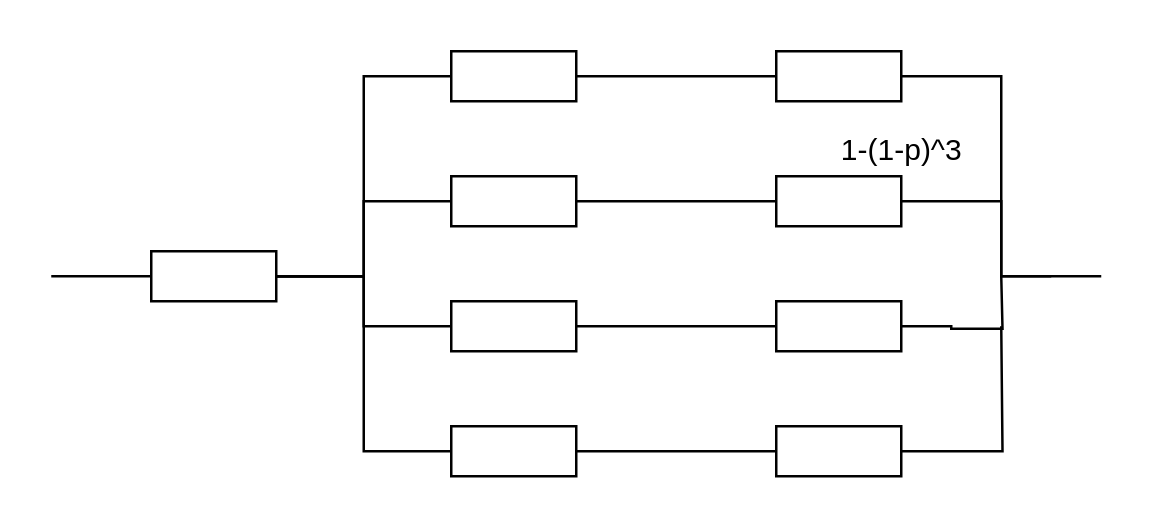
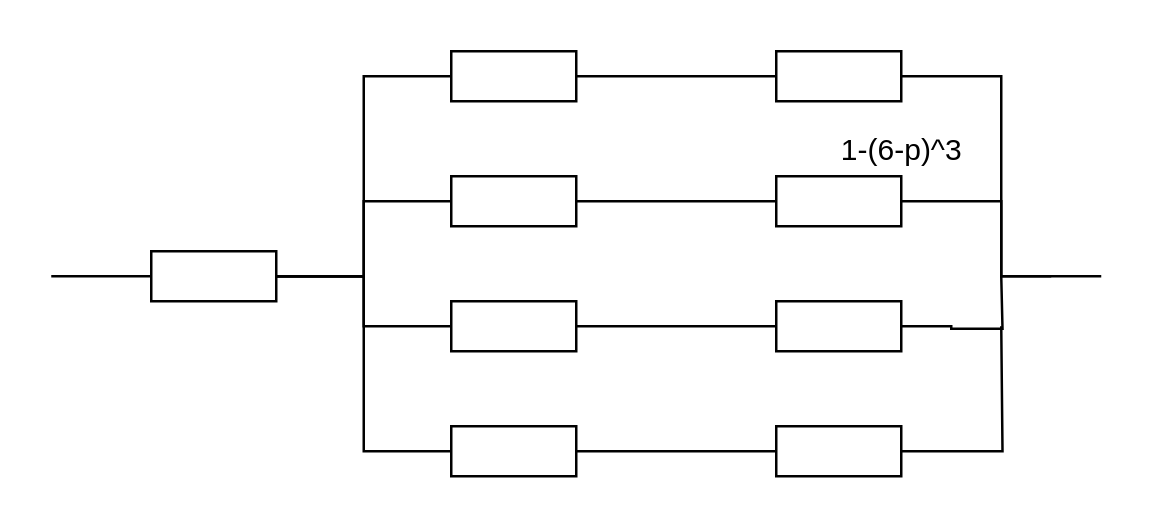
  <mxCell id="0" />
  <mxCell id="1" parent="0" />
  <mxCell id="2" style="edgeStyle=orthogonalEdgeStyle;rounded=0;orthogonalLoop=1;jettySize=auto;html=1;entryX=0;entryY=0.5;entryDx=0;entryDy=0;startArrow=none;startFill=0;endArrow=none;endFill=0;" edge="1" parent="1" source="7" target="9"><mxGeometry relative="1" as="geometry" /></mxCell>
  <mxCell id="3" style="edgeStyle=orthogonalEdgeStyle;rounded=0;orthogonalLoop=1;jettySize=auto;html=1;entryX=0;entryY=0.5;entryDx=0;entryDy=0;startArrow=none;startFill=0;endArrow=none;endFill=0;" edge="1" parent="1" source="7" target="15"><mxGeometry relative="1" as="geometry" /></mxCell>
  <mxCell id="4" style="edgeStyle=orthogonalEdgeStyle;rounded=0;orthogonalLoop=1;jettySize=auto;html=1;entryX=0;entryY=0.5;entryDx=0;entryDy=0;startArrow=none;startFill=0;endArrow=none;endFill=0;" edge="1" parent="1" source="7" target="17"><mxGeometry relative="1" as="geometry" /></mxCell>
  <mxCell id="5" style="edgeStyle=orthogonalEdgeStyle;rounded=0;orthogonalLoop=1;jettySize=auto;html=1;entryX=0;entryY=0.5;entryDx=0;entryDy=0;startArrow=none;startFill=0;endArrow=none;endFill=0;" edge="1" parent="1" source="7" target="21"><mxGeometry relative="1" as="geometry" /></mxCell>
  <mxCell id="6" style="edgeStyle=orthogonalEdgeStyle;rounded=0;orthogonalLoop=1;jettySize=auto;html=1;startArrow=none;startFill=0;endArrow=none;endFill=0;" edge="1" parent="1" source="7"><mxGeometry relative="1" as="geometry"><mxPoint y="110" as="targetPoint" x="20" /></mxGeometry></mxCell>
  <mxCell id="7" value="" style="rounded=0;whiteSpace=wrap;html=1;" vertex="1" parent="1"><mxGeometry x="60" y="100" width="50" height="20" as="geometry" /></mxCell>
  <mxCell id="8" style="edgeStyle=orthogonalEdgeStyle;rounded=0;orthogonalLoop=1;jettySize=auto;html=1;startArrow=none;startFill=0;endArrow=none;endFill=0;" edge="1" parent="1" source="9" target="11"><mxGeometry relative="1" as="geometry" /></mxCell>
  <mxCell id="9" value="" style="rounded=0;whiteSpace=wrap;html=1;" vertex="1" parent="1"><mxGeometry x="180" y="20" width="50" height="20" as="geometry" /></mxCell>
  <mxCell id="10" style="edgeStyle=orthogonalEdgeStyle;rounded=0;orthogonalLoop=1;jettySize=auto;html=1;startArrow=none;startFill=0;endArrow=none;endFill=0;entryX=0;entryY=0.5;entryDx=0;entryDy=0;" edge="1" parent="1" source="11"><mxGeometry relative="1" as="geometry"><mxPoint x="420" y="110" as="targetPoint" /><Array as="points"><mxPoint x="400" y="30" /><mxPoint x="400" y="110" /></Array></mxGeometry></mxCell>
  <mxCell id="11" value="" style="rounded=0;whiteSpace=wrap;html=1;" vertex="1" parent="1"><mxGeometry x="310" y="20" width="50" height="20" as="geometry" /></mxCell>
  <mxCell id="12" style="edgeStyle=orthogonalEdgeStyle;rounded=0;orthogonalLoop=1;jettySize=auto;html=1;startArrow=none;startFill=0;endArrow=none;endFill=0;" edge="1" parent="1" source="13"><mxGeometry relative="1" as="geometry"><mxPoint x="440" y="110" as="targetPoint" /><Array as="points"><mxPoint x="400" y="80" /><mxPoint x="400" y="110" /></Array></mxGeometry></mxCell>
  <mxCell id="13" value="" style="rounded=0;whiteSpace=wrap;html=1;" vertex="1" parent="1"><mxGeometry x="310" y="70" width="50" height="20" as="geometry" /></mxCell>
  <mxCell id="14" style="edgeStyle=orthogonalEdgeStyle;rounded=0;orthogonalLoop=1;jettySize=auto;html=1;entryX=0;entryY=0.5;entryDx=0;entryDy=0;startArrow=none;startFill=0;endArrow=none;endFill=0;" edge="1" parent="1" source="15" target="13"><mxGeometry relative="1" as="geometry" /></mxCell>
  <mxCell id="15" value="" style="rounded=0;whiteSpace=wrap;html=1;" vertex="1" parent="1"><mxGeometry x="180" y="70" width="50" height="20" as="geometry" /></mxCell>
  <mxCell id="16" style="edgeStyle=orthogonalEdgeStyle;rounded=0;orthogonalLoop=1;jettySize=auto;html=1;entryX=0;entryY=0.5;entryDx=0;entryDy=0;startArrow=none;startFill=0;endArrow=none;endFill=0;" edge="1" parent="1" source="17" target="19"><mxGeometry relative="1" as="geometry" /></mxCell>
  <mxCell id="17" value="" style="rounded=0;whiteSpace=wrap;html=1;" vertex="1" parent="1"><mxGeometry x="180" y="120" width="50" height="20" as="geometry" /></mxCell>
  <mxCell id="18" style="edgeStyle=orthogonalEdgeStyle;rounded=0;orthogonalLoop=1;jettySize=auto;html=1;startArrow=none;startFill=0;endArrow=none;endFill=0;" edge="1" parent="1" source="19"><mxGeometry relative="1" as="geometry"><mxPoint x="400" y="110" as="targetPoint" /></mxGeometry></mxCell>
  <mxCell id="19" value="" style="rounded=0;whiteSpace=wrap;html=1;" vertex="1" parent="1"><mxGeometry x="310" y="120" width="50" height="20" as="geometry" /></mxCell>
  <mxCell id="20" style="edgeStyle=orthogonalEdgeStyle;rounded=0;orthogonalLoop=1;jettySize=auto;html=1;entryX=0;entryY=0.5;entryDx=0;entryDy=0;startArrow=none;startFill=0;endArrow=none;endFill=0;" edge="1" parent="1" source="21" target="23"><mxGeometry relative="1" as="geometry" /></mxCell>
  <mxCell id="21" value="" style="rounded=0;whiteSpace=wrap;html=1;" vertex="1" parent="1"><mxGeometry x="180" y="170" width="50" height="20" as="geometry" /></mxCell>
  <mxCell id="22" style="edgeStyle=orthogonalEdgeStyle;rounded=0;orthogonalLoop=1;jettySize=auto;html=1;startArrow=none;startFill=0;endArrow=none;endFill=0;" edge="1" parent="1" source="23"><mxGeometry relative="1" as="geometry"><mxPoint x="400" y="130" as="targetPoint" /></mxGeometry></mxCell>
  <mxCell id="23" value="" style="rounded=0;whiteSpace=wrap;html=1;" vertex="1" parent="1"><mxGeometry x="310" y="170" width="50" height="20" as="geometry" /></mxCell>
- <mxCell id="24" value="1-(1-p)^3" style="text;html=1;align=center;verticalAlign=middle;resizable=0;points=[];autosize=1;" vertex="1" parent="1"><mxGeometry x="330" y="50" width="60" height="20" as="geometry" /></mxCell>
+ <mxCell id="24" value="1-(6-p)^3" style="text;html=1;align=center;verticalAlign=middle;resizable=0;points=[];autosize=1;" vertex="1" parent="1"><mxGeometry x="330" y="50" width="60" height="20" as="geometry" /></mxCell>
